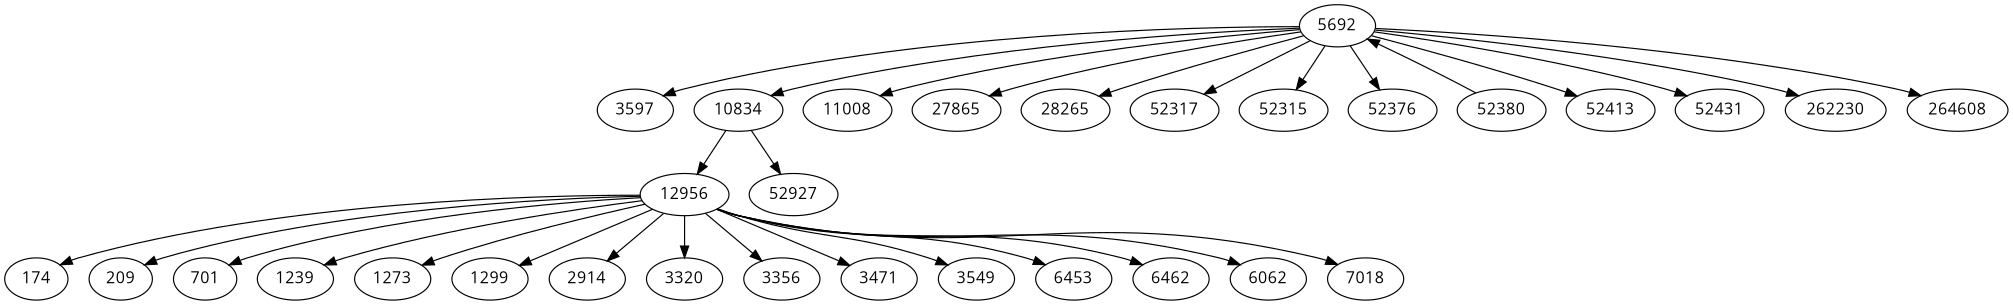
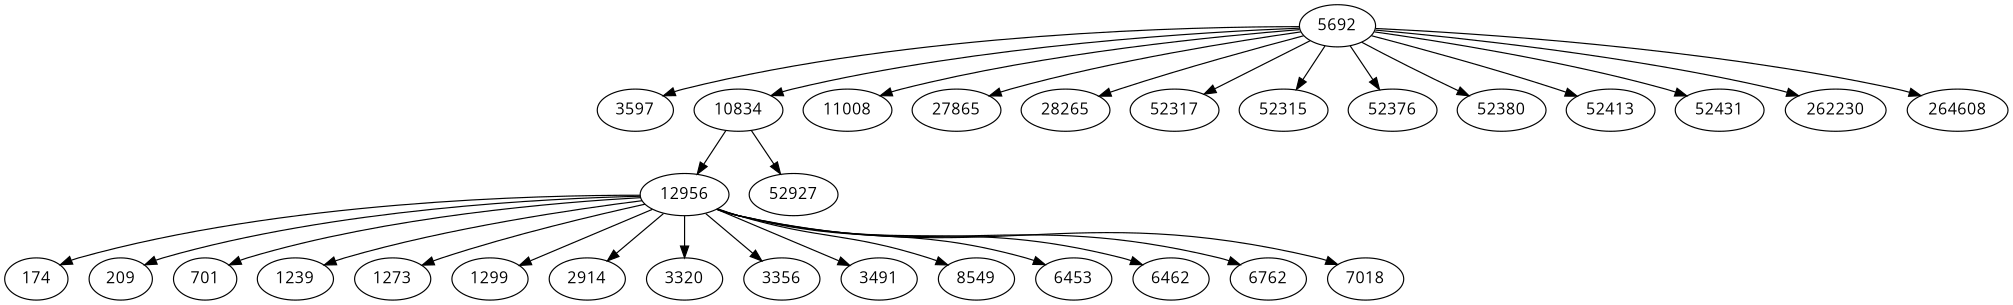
  digraph {
    fontname="Open Sans"
    node [fontname="Open Sans"]
    edge [fontname="Open Sans"]
    5692
    3597
    10834
    11008
    27865
    n6 [label=28265]
    52317
    n8 [label=52315]
    52376
    52380
    52413
    52431
    262230
    264608
    12956
    n16 [label=52927]
    174
    209
    701
    1239
    1273
    1299
    2914
    3320
    3356
-   3491 [label=3471]
-   3549
+   3491
+   3549 [label=8549]
    6453
    n29 [label=6462]
-   6762 [label=6062]
+   6762
    7018
    5692 -> 3597
    5692 -> 10834
    5692 -> 11008
    5692 -> 27865
    5692 -> n6
    5692 -> 52317
    5692 -> n8
    5692 -> 52376
-   52380 -> 5692
+   5692 -> 52380
    5692 -> 52413
    5692 -> 52431
    5692 -> 262230
    5692 -> 264608
    10834 -> 12956
    10834 -> n16
    12956 -> 174
    12956 -> 209
    12956 -> 701
    12956 -> 1239
    12956 -> 1273
    12956 -> 1299
    12956 -> 2914
    12956 -> 3320
    12956 -> 3356
    12956 -> 3491
    12956 -> 3549
    12956 -> 6453
    12956 -> n29
    12956 -> 6762
    12956 -> 7018
  }
